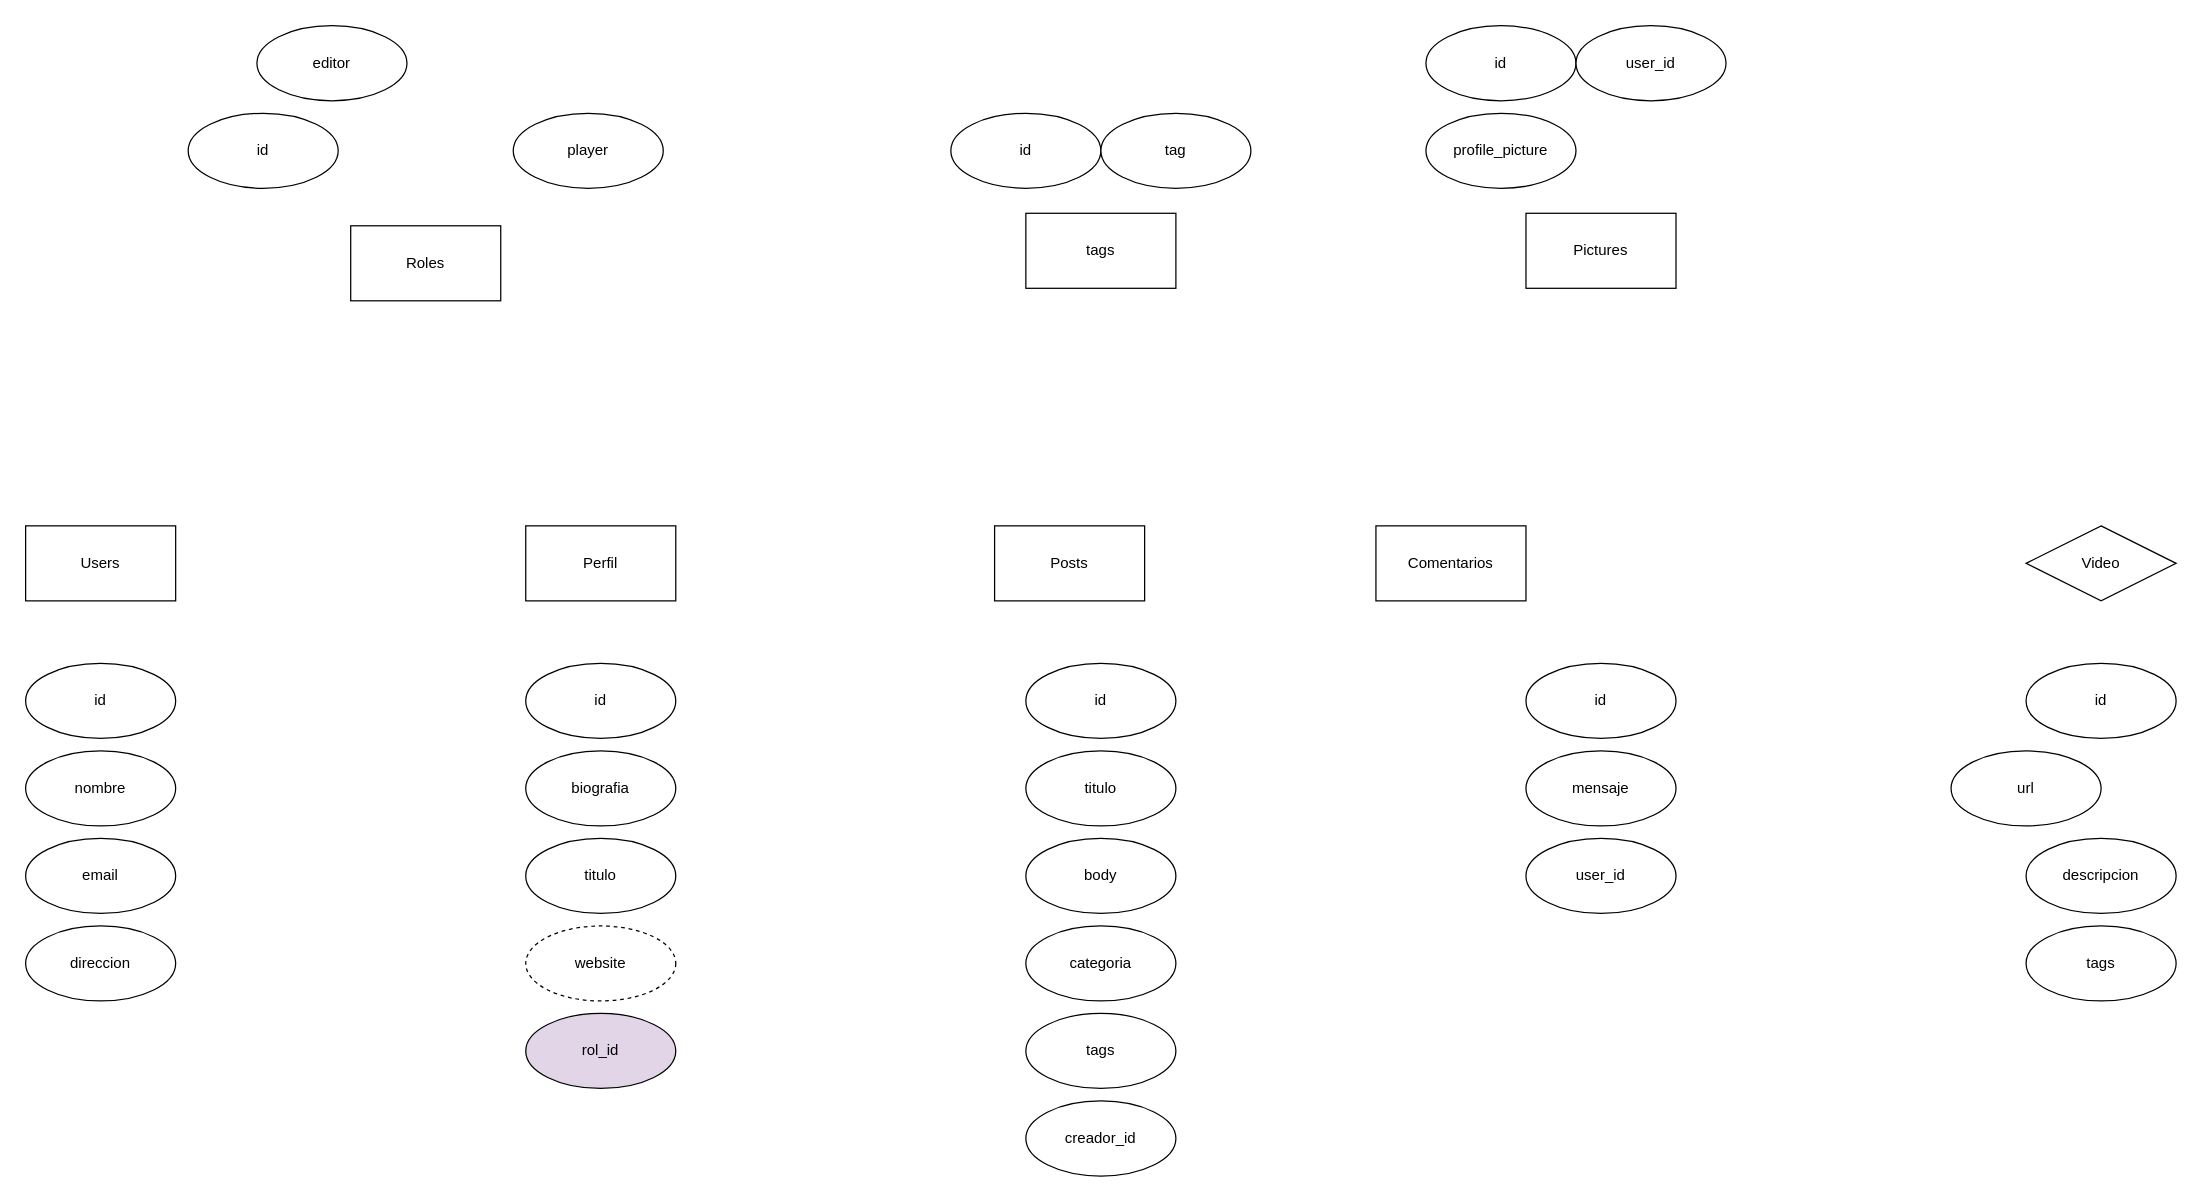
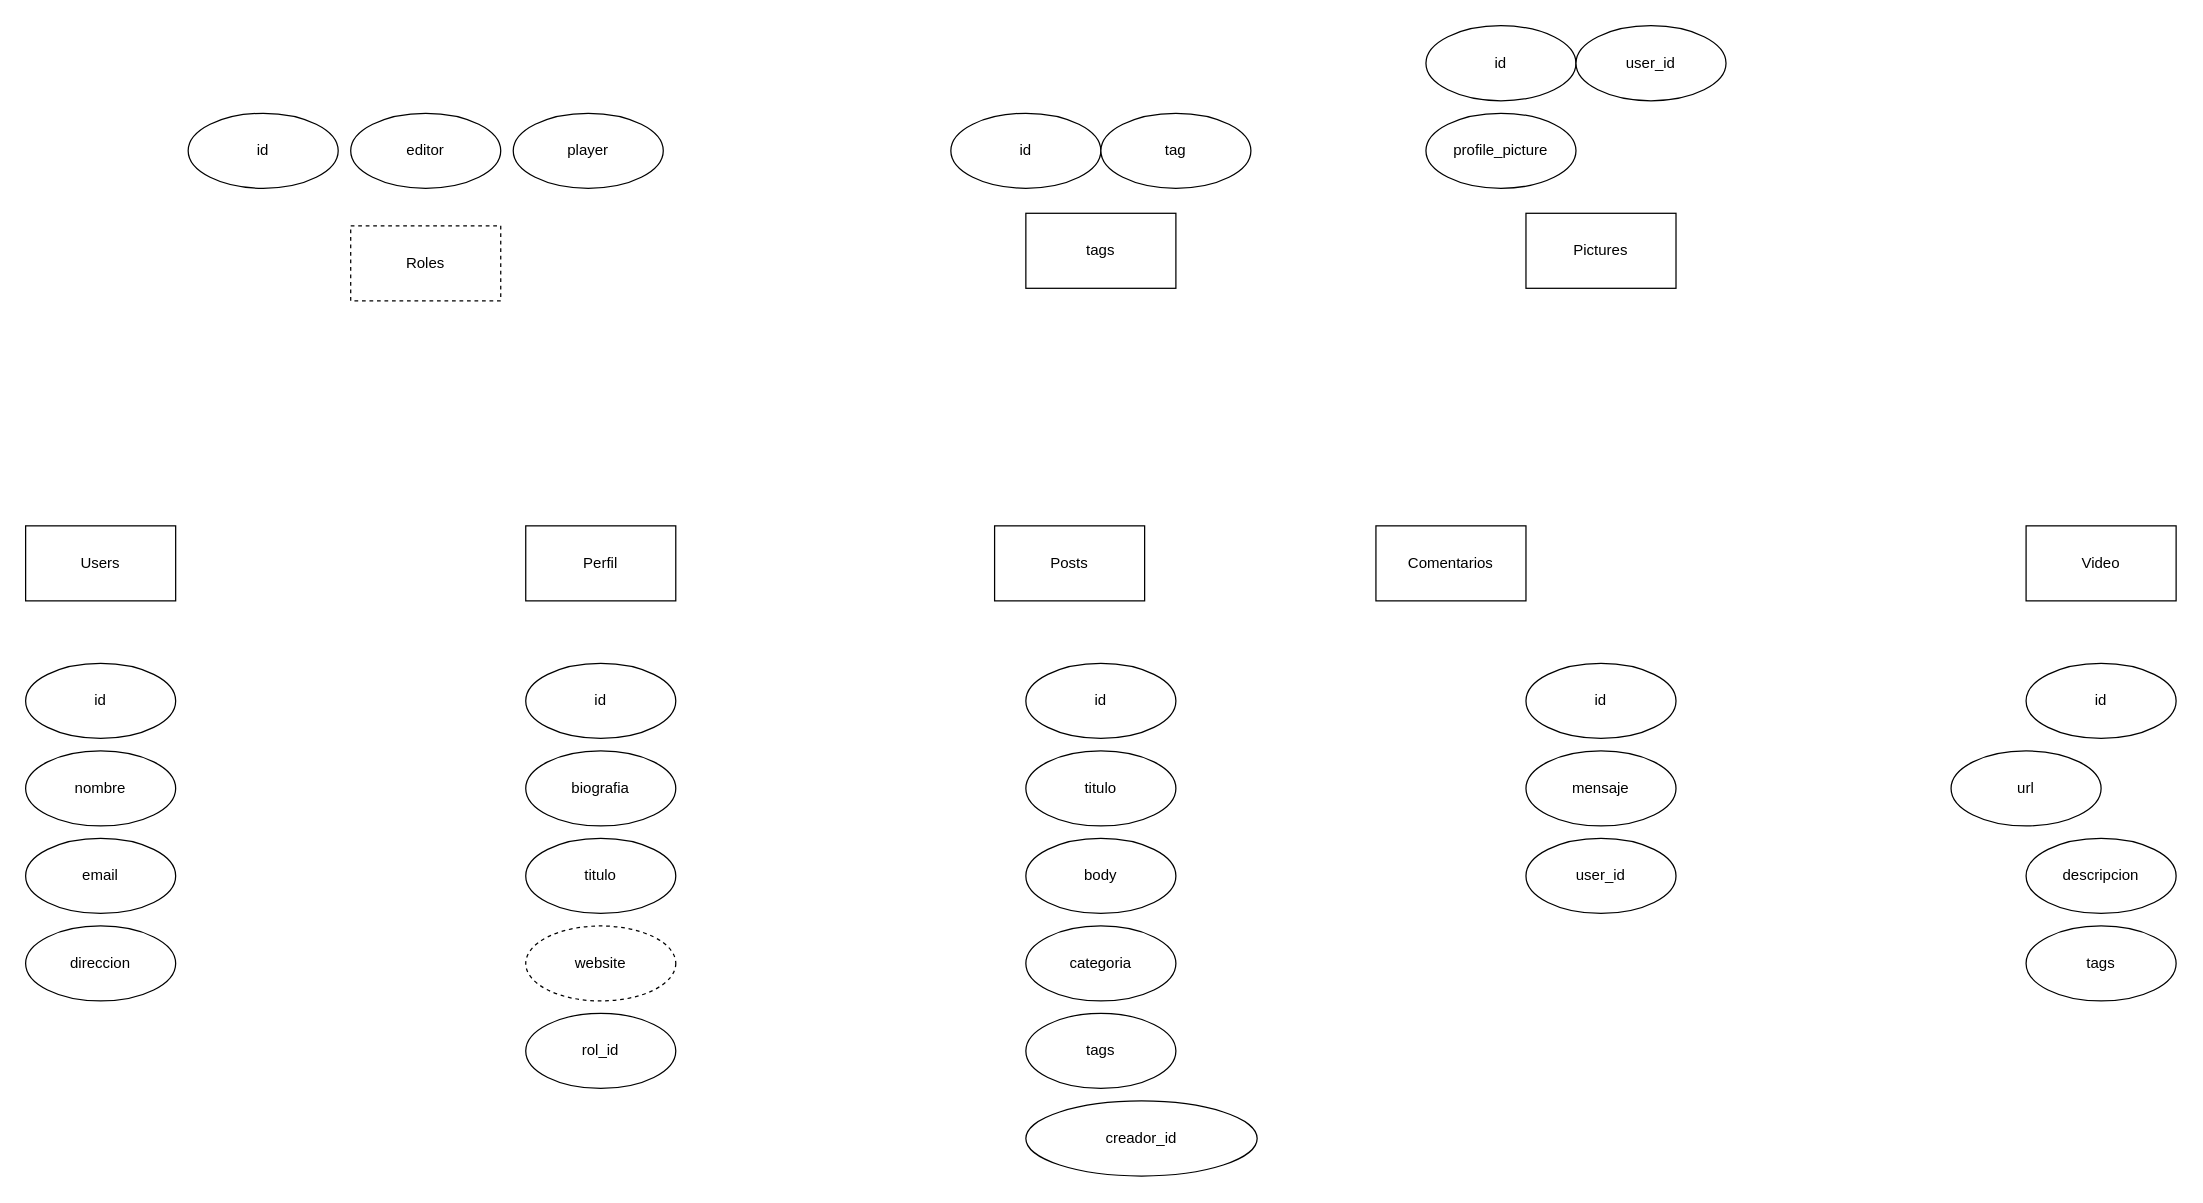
  <mxCell id="0" />
  <mxCell id="1" parent="0" />
  <mxCell id="2" value="Users" style="whiteSpace=wrap;html=1;" vertex="1" parent="1"><mxGeometry x="20" y="420" width="120" height="60" as="geometry" /></mxCell>
- <mxCell id="3" value="Roles" style="whiteSpace=wrap;html=1;" vertex="1" parent="1"><mxGeometry x="280" y="180" width="120" height="60" as="geometry" /></mxCell>
+ <mxCell id="3" value="Roles" style="whiteSpace=wrap;html=1;dashed=1;" vertex="1" parent="1"><mxGeometry x="280" y="180" width="120" height="60" as="geometry" /></mxCell>
  <mxCell id="4" value="Perfil" style="whiteSpace=wrap;html=1;" vertex="1" parent="1"><mxGeometry x="420" y="420" width="120" height="60" as="geometry" /></mxCell>
  <mxCell id="5" value="id" style="ellipse;whiteSpace=wrap;html=1;" vertex="1" parent="1"><mxGeometry x="150" y="90" width="120" height="60" as="geometry" /></mxCell>
- <mxCell id="6" value="editor" style="ellipse;whiteSpace=wrap;html=1;" vertex="1" parent="1"><mxGeometry x="205" y="20" width="120" height="60" as="geometry" /></mxCell>
+ <mxCell id="6" value="editor" style="ellipse;whiteSpace=wrap;html=1;" vertex="1" parent="1"><mxGeometry x="280" y="90" width="120" height="60" as="geometry" /></mxCell>
  <mxCell id="7" value="id" style="ellipse;whiteSpace=wrap;html=1;" vertex="1" parent="1"><mxGeometry x="420" y="530" width="120" height="60" as="geometry" /></mxCell>
  <mxCell id="8" value="biografia" style="ellipse;whiteSpace=wrap;html=1;" vertex="1" parent="1"><mxGeometry x="420" y="600" width="120" height="60" as="geometry" /></mxCell>
  <mxCell id="9" value="titulo" style="ellipse;whiteSpace=wrap;html=1;" vertex="1" parent="1"><mxGeometry x="420" y="670" width="120" height="60" as="geometry" /></mxCell>
  <mxCell id="10" value="website" style="ellipse;whiteSpace=wrap;html=1;dashed=1;" vertex="1" parent="1"><mxGeometry x="420" y="740" width="120" height="60" as="geometry" /></mxCell>
  <mxCell id="11" value="Posts" style="whiteSpace=wrap;html=1;" vertex="1" parent="1"><mxGeometry x="795" y="420" width="120" height="60" as="geometry" /></mxCell>
  <mxCell id="12" value="id" style="ellipse;whiteSpace=wrap;html=1;" vertex="1" parent="1"><mxGeometry x="820" y="530" width="120" height="60" as="geometry" /></mxCell>
  <mxCell id="13" value="titulo" style="ellipse;whiteSpace=wrap;html=1;" vertex="1" parent="1"><mxGeometry x="820" y="600" width="120" height="60" as="geometry" /></mxCell>
  <mxCell id="14" value="body" style="ellipse;whiteSpace=wrap;html=1;" vertex="1" parent="1"><mxGeometry x="820" y="670" width="120" height="60" as="geometry" /></mxCell>
  <mxCell id="15" value="categoria" style="ellipse;whiteSpace=wrap;html=1;" vertex="1" parent="1"><mxGeometry x="820" y="740" width="120" height="60" as="geometry" /></mxCell>
  <mxCell id="16" value="tags" style="ellipse;whiteSpace=wrap;html=1;" vertex="1" parent="1"><mxGeometry x="820" y="810" width="120" height="60" as="geometry" /></mxCell>
  <mxCell id="17" value="Comentarios" style="whiteSpace=wrap;html=1;" vertex="1" parent="1"><mxGeometry x="1100" y="420" width="120" height="60" as="geometry" /></mxCell>
  <mxCell id="18" value="id" style="ellipse;whiteSpace=wrap;html=1;" vertex="1" parent="1"><mxGeometry x="1220" y="530" width="120" height="60" as="geometry" /></mxCell>
  <mxCell id="19" value="mensaje" style="ellipse;whiteSpace=wrap;html=1;" vertex="1" parent="1"><mxGeometry x="1220" y="600" width="120" height="60" as="geometry" /></mxCell>
  <mxCell id="20" value="user_id" style="ellipse;whiteSpace=wrap;html=1;" vertex="1" parent="1"><mxGeometry x="1220" y="670" width="120" height="60" as="geometry" /></mxCell>
  <mxCell id="21" value="player" style="ellipse;whiteSpace=wrap;html=1;" vertex="1" parent="1"><mxGeometry x="410" y="90" width="120" height="60" as="geometry" /></mxCell>
- <mxCell id="22" value="creador_id" style="ellipse;whiteSpace=wrap;html=1;" vertex="1" parent="1"><mxGeometry x="820" y="880" width="120" height="60" as="geometry" /></mxCell>
- <mxCell id="23" value="rol_id" style="ellipse;whiteSpace=wrap;html=1;fillColor=#e1d5e7;" vertex="1" parent="1"><mxGeometry x="420" y="810" width="120" height="60" as="geometry" /></mxCell>
+ <mxCell id="22" value="creador_id" style="ellipse;whiteSpace=wrap;html=1;" vertex="1" parent="1"><mxGeometry x="820" y="880" width="185" height="60" as="geometry" /></mxCell>
+ <mxCell id="23" value="rol_id" style="ellipse;whiteSpace=wrap;html=1;" vertex="1" parent="1"><mxGeometry x="420" y="810" width="120" height="60" as="geometry" /></mxCell>
  <mxCell id="24" value="id" style="ellipse;whiteSpace=wrap;html=1;" vertex="1" parent="1"><mxGeometry x="20" y="530" width="120" height="60" as="geometry" /></mxCell>
  <mxCell id="25" value="nombre" style="ellipse;whiteSpace=wrap;html=1;" vertex="1" parent="1"><mxGeometry x="20" y="600" width="120" height="60" as="geometry" /></mxCell>
  <mxCell id="26" value="email" style="ellipse;whiteSpace=wrap;html=1;" vertex="1" parent="1"><mxGeometry x="20" y="670" width="120" height="60" as="geometry" /></mxCell>
  <mxCell id="27" value="direccion" style="ellipse;whiteSpace=wrap;html=1;" vertex="1" parent="1"><mxGeometry x="20" y="740" width="120" height="60" as="geometry" /></mxCell>
- <mxCell id="28" value="Video" style="rhombus;whiteSpace=wrap;html=1;" vertex="1" parent="1"><mxGeometry x="1620" y="420" width="120" height="60" as="geometry" /></mxCell>
+ <mxCell id="28" value="Video" style="whiteSpace=wrap;html=1;" vertex="1" parent="1"><mxGeometry x="1620" y="420" width="120" height="60" as="geometry" /></mxCell>
  <mxCell id="29" value="id" style="ellipse;whiteSpace=wrap;html=1;" vertex="1" parent="1"><mxGeometry x="1620" y="530" width="120" height="60" as="geometry" /></mxCell>
  <mxCell id="30" value="url" style="ellipse;whiteSpace=wrap;html=1;" vertex="1" parent="1"><mxGeometry x="1560" y="600" width="120" height="60" as="geometry" /></mxCell>
  <mxCell id="31" value="descripcion" style="ellipse;whiteSpace=wrap;html=1;" vertex="1" parent="1"><mxGeometry x="1620" y="670" width="120" height="60" as="geometry" /></mxCell>
  <mxCell id="32" value="tags" style="ellipse;whiteSpace=wrap;html=1;" vertex="1" parent="1"><mxGeometry x="1620" y="740" width="120" height="60" as="geometry" /></mxCell>
  <mxCell id="33" value="tags" style="whiteSpace=wrap;html=1;" vertex="1" parent="1"><mxGeometry x="820" y="170" width="120" height="60" as="geometry" /></mxCell>
  <mxCell id="34" value="id" style="ellipse;whiteSpace=wrap;html=1;" vertex="1" parent="1"><mxGeometry x="760" y="90" width="120" height="60" as="geometry" /></mxCell>
  <mxCell id="35" value="tag" style="ellipse;whiteSpace=wrap;html=1;" vertex="1" parent="1"><mxGeometry x="880" y="90" width="120" height="60" as="geometry" /></mxCell>
  <mxCell id="36" value="Pictures" style="whiteSpace=wrap;html=1;" vertex="1" parent="1"><mxGeometry x="1220" y="170" width="120" height="60" as="geometry" /></mxCell>
  <mxCell id="37" value="id" style="ellipse;whiteSpace=wrap;html=1;" vertex="1" parent="1"><mxGeometry x="1140" y="20" width="120" height="60" as="geometry" /></mxCell>
  <mxCell id="38" value="profile_picture" style="ellipse;whiteSpace=wrap;html=1;" vertex="1" parent="1"><mxGeometry x="1140" y="90" width="120" height="60" as="geometry" /></mxCell>
  <mxCell id="39" value="user_id" style="ellipse;whiteSpace=wrap;html=1;" vertex="1" parent="1"><mxGeometry x="1260" y="20" width="120" height="60" as="geometry" /></mxCell>
